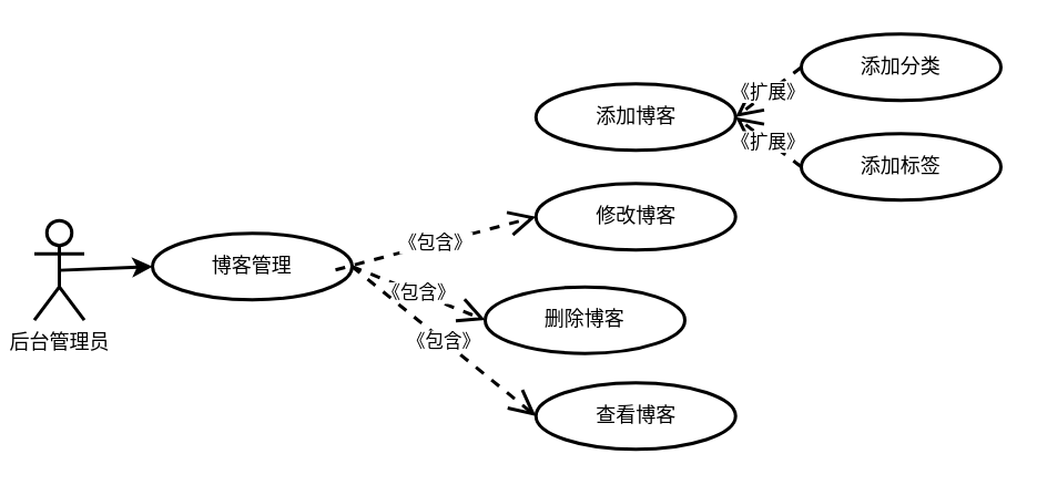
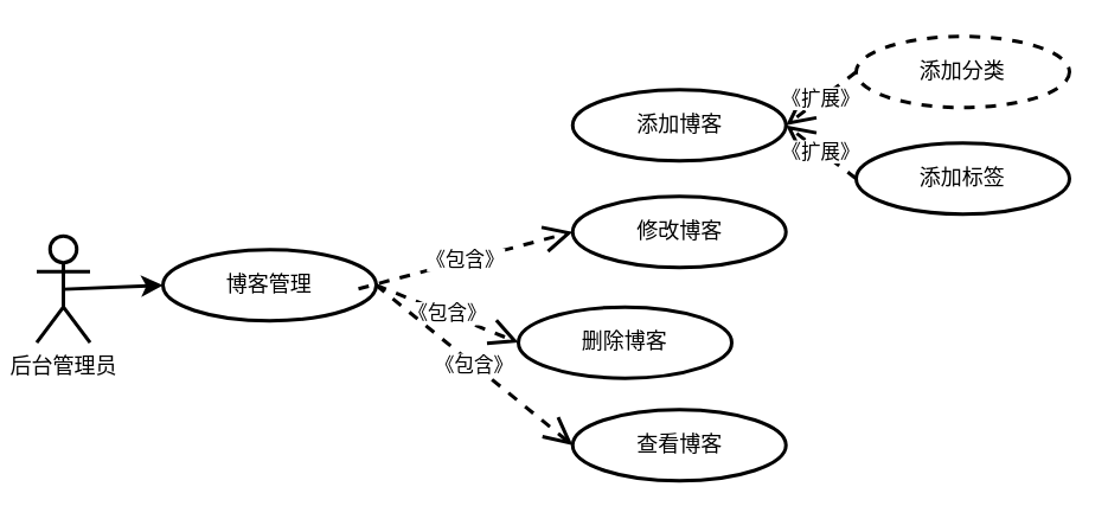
  <mxCell id="0" />
  <mxCell id="1" parent="0" />
  <mxCell id="2" value="后台管理员" style="shape=umlActor;verticalLabelPosition=bottom;verticalAlign=top;html=1;strokeWidth=2;" vertex="1" parent="1"><mxGeometry x="20" y="132.25" width="30" height="60" as="geometry" /></mxCell>
  <mxCell id="3" value="博客管理" style="ellipse;whiteSpace=wrap;html=1;strokeWidth=2;" vertex="1" parent="1"><mxGeometry x="91" y="140" width="120" height="40" as="geometry" /></mxCell>
  <mxCell id="4" value="添加博客" style="ellipse;whiteSpace=wrap;html=1;strokeWidth=2;" vertex="1" parent="1"><mxGeometry x="321.5" y="50" width="120" height="40" as="geometry" /></mxCell>
  <mxCell id="5" value="修改博客" style="ellipse;whiteSpace=wrap;html=1;strokeWidth=2;" vertex="1" parent="1"><mxGeometry x="321.5" y="110" width="120" height="40" as="geometry" /></mxCell>
  <mxCell id="6" value="删除博客" style="ellipse;whiteSpace=wrap;html=1;strokeWidth=2;" vertex="1" parent="1"><mxGeometry x="291" y="172.25" width="120" height="40" as="geometry" /></mxCell>
  <mxCell id="7" value="查看博客" style="ellipse;whiteSpace=wrap;html=1;strokeWidth=2;" vertex="1" parent="1"><mxGeometry x="321.5" y="230" width="120" height="40" as="geometry" /></mxCell>
  <mxCell id="8" value="《包含》" style="endArrow=open;endSize=12;dashed=1;html=1;rounded=0;entryX=0;entryY=0.5;entryDx=0;entryDy=0;strokeWidth=2;" edge="1" parent="1" target="5"><mxGeometry width="160" relative="1" as="geometry"><mxPoint x="201" y="162" as="sourcePoint" /><mxPoint x="360" y="41" as="targetPoint" /></mxGeometry></mxCell>
  <mxCell id="9" value="《包含》" style="endArrow=open;endSize=12;dashed=1;html=1;rounded=0;entryX=0;entryY=0.5;entryDx=0;entryDy=0;exitX=1;exitY=0.5;exitDx=0;exitDy=0;strokeWidth=2;" edge="1" parent="1" source="3" target="6"><mxGeometry width="160" relative="1" as="geometry"><mxPoint x="260" y="190" as="sourcePoint" /><mxPoint x="370" y="51" as="targetPoint" /></mxGeometry></mxCell>
  <mxCell id="10" value="《包含》" style="endArrow=open;endSize=12;dashed=1;html=1;rounded=0;exitX=1;exitY=0.5;exitDx=0;exitDy=0;entryX=0;entryY=0.5;entryDx=0;entryDy=0;strokeWidth=2;" edge="1" parent="1" source="3" target="7"><mxGeometry width="160" relative="1" as="geometry"><mxPoint x="260" y="200" as="sourcePoint" /><mxPoint x="380" y="61" as="targetPoint" /></mxGeometry></mxCell>
  <mxCell id="11" value="添加标签" style="ellipse;whiteSpace=wrap;html=1;strokeWidth=2;" vertex="1" parent="1"><mxGeometry x="481" y="80" width="120" height="40" as="geometry" /></mxCell>
- <mxCell id="12" value="添加分类" style="ellipse;whiteSpace=wrap;html=1;strokeWidth=2;" vertex="1" parent="1"><mxGeometry x="481" y="20" width="120" height="40" as="geometry" /></mxCell>
+ <mxCell id="12" value="添加分类" style="ellipse;whiteSpace=wrap;html=1;strokeWidth=2;dashed=1;" vertex="1" parent="1"><mxGeometry x="481" y="20" width="120" height="40" as="geometry" /></mxCell>
  <mxCell id="13" value="《扩展》" style="endArrow=open;endSize=12;dashed=1;html=1;rounded=0;exitX=0;exitY=0.5;exitDx=0;exitDy=0;entryX=1;entryY=0.5;entryDx=0;entryDy=0;strokeWidth=2;" edge="1" parent="1" source="12" target="4"><mxGeometry x="-0.002" width="160" relative="1" as="geometry"><mxPoint x="238.5" y="14" as="sourcePoint" /><mxPoint x="437.5" y="50" as="targetPoint" /><mxPoint as="offset" /></mxGeometry></mxCell>
  <mxCell id="14" value="《扩展》" style="endArrow=open;endSize=12;dashed=1;html=1;rounded=0;exitX=0;exitY=0.5;exitDx=0;exitDy=0;entryX=1;entryY=0.5;entryDx=0;entryDy=0;strokeWidth=2;" edge="1" parent="1" source="11" target="4"><mxGeometry width="160" relative="1" as="geometry"><mxPoint x="556.5" y="110" as="sourcePoint" /><mxPoint x="416.5" y="120" as="targetPoint" /></mxGeometry></mxCell>
  <mxCell id="15" value="" style="endArrow=classic;html=1;rounded=0;entryX=0;entryY=0.5;entryDx=0;entryDy=0;exitX=0.5;exitY=0.5;exitDx=0;exitDy=0;exitPerimeter=0;strokeWidth=2;" edge="1" parent="1" source="2" target="3"><mxGeometry width="50" height="50" relative="1" as="geometry"><mxPoint x="55" y="152.25" as="sourcePoint" /><mxPoint x="120" y="32.25" as="targetPoint" /></mxGeometry></mxCell>
